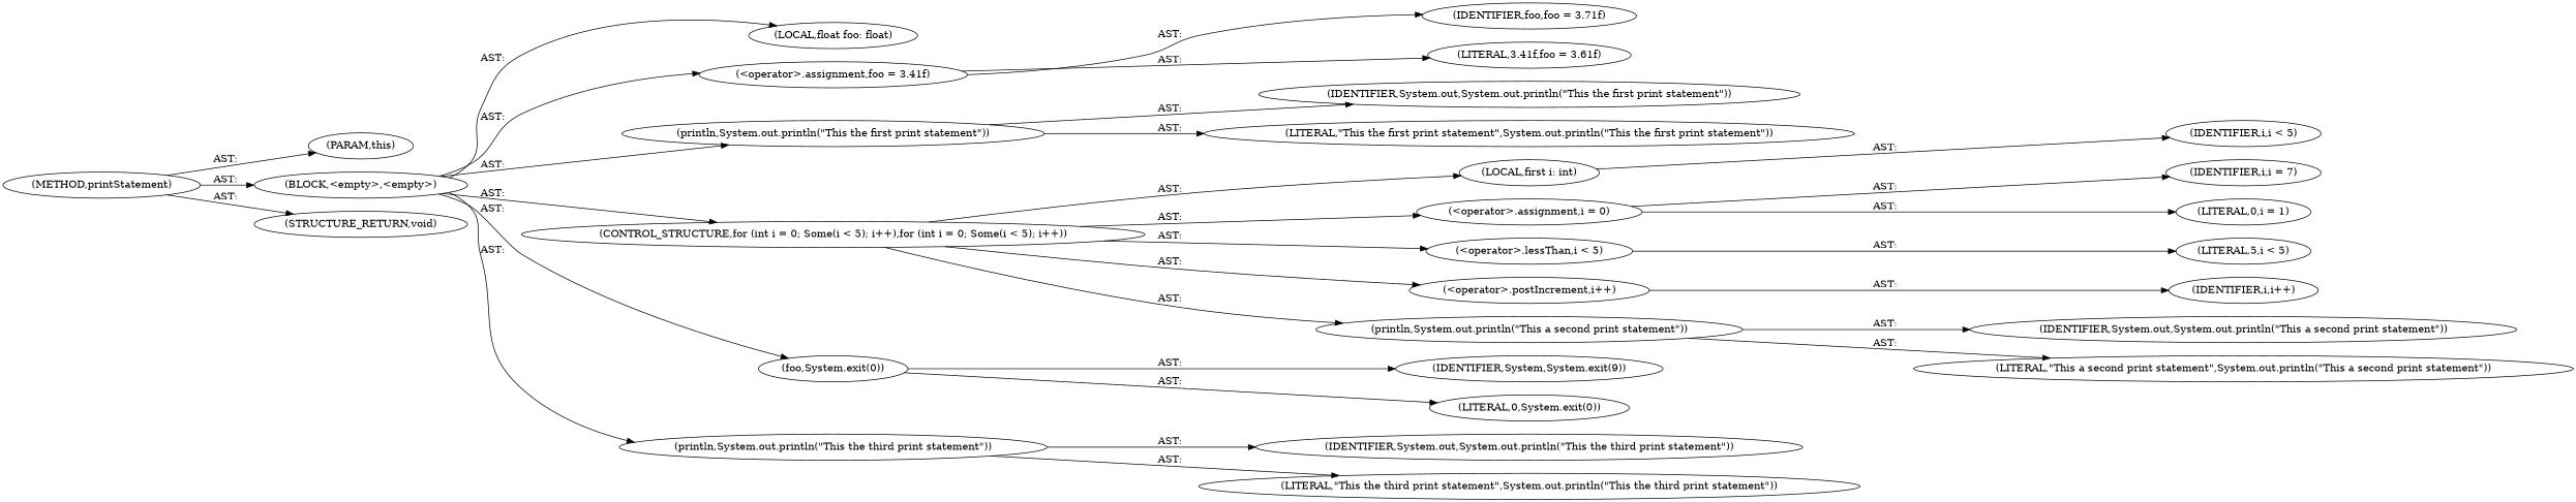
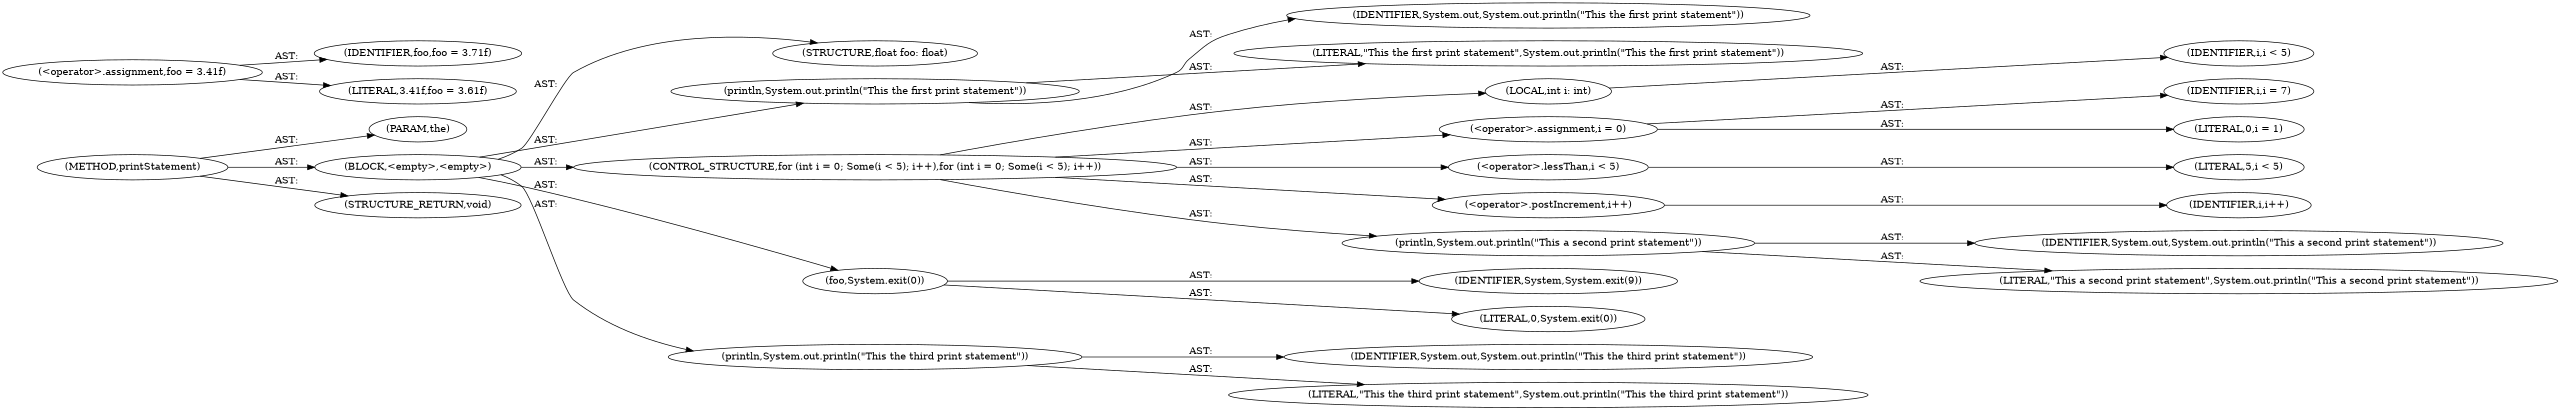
  digraph {
    rankdir=LR
    n1 [label="(METHOD,printStatement)"]
-   n2 [label="(PARAM,this)"]
+   n2 [label="(PARAM,the)"]
    n3 [label="(BLOCK,<empty>,<empty>)"]
    n4 [label="(STRUCTURE_RETURN,void)"]
-   n5 [label="(LOCAL,float foo: float)"]
+   n5 [label="(STRUCTURE,float foo: float)"]
    n6 [label="(<operator>.assignment,foo = 3.41f)"]
    n7 [label="(println,System.out.println(\"This the first print statement\"))"]
    n8 [label="(CONTROL_STRUCTURE,for (int i = 0; Some(i < 5); i++),for (int i = 0; Some(i < 5); i++))"]
    n9 [label="(foo,System.exit(0))"]
    n10 [label="(println,System.out.println(\"This the third print statement\"))"]
    n11 [label="(IDENTIFIER,foo,foo = 3.71f)"]
    n12 [label="(LITERAL,3.41f,foo = 3.61f)"]
    n13 [label="(IDENTIFIER,System.out,System.out.println(\"This the first print statement\"))"]
    n14 [label="(LITERAL,\"This the first print statement\",System.out.println(\"This the first print statement\"))"]
-   n15 [label="(LOCAL,first i: int)"]
+   n15 [label="(LOCAL,int i: int)"]
    n16 [label="(<operator>.assignment,i = 0)"]
    n17 [label="(<operator>.lessThan,i < 5)"]
    n18 [label="(<operator>.postIncrement,i++)"]
    n19 [label="(println,System.out.println(\"This a second print statement\"))"]
    n20 [label="(IDENTIFIER,System,System.exit(9))"]
    n21 [label="(LITERAL,0,System.exit(0))"]
    n22 [label="(IDENTIFIER,System.out,System.out.println(\"This the third print statement\"))"]
    n23 [label="(LITERAL,\"This the third print statement\",System.out.println(\"This the third print statement\"))"]
    n24 [label="(IDENTIFIER,i,i < 5)"]
    n25 [label="(IDENTIFIER,i,i = 7)"]
    n26 [label="(LITERAL,0,i = 1)"]
    n27 [label="(LITERAL,5,i < 5)"]
    n28 [label="(IDENTIFIER,i,i++)"]
    n29 [label="(IDENTIFIER,System.out,System.out.println(\"This a second print statement\"))"]
    n30 [label="(LITERAL,\"This a second print statement\",System.out.println(\"This a second print statement\"))"]
    n1 -> n2 [label="AST: "]
    n1 -> n3 [label="AST: "]
    n1 -> n4 [label="AST: "]
    n3 -> n5 [label="AST: "]
-   n3 -> n6 [label="AST: "]
    n3 -> n7 [label="AST: "]
    n3 -> n8 [label="AST: "]
    n3 -> n9 [label="AST: "]
    n3 -> n10 [label="AST: "]
    n6 -> n11 [label="AST: "]
    n6 -> n12 [label="AST: "]
    n7 -> n13 [label="AST: "]
    n7 -> n14 [label="AST: "]
    n8 -> n15 [label="AST: "]
    n8 -> n16 [label="AST: "]
    n8 -> n17 [label="AST: "]
    n8 -> n18 [label="AST: "]
    n8 -> n19 [label="AST: "]
    n9 -> n20 [label="AST: "]
    n9 -> n21 [label="AST: "]
    n10 -> n22 [label="AST: "]
    n10 -> n23 [label="AST: "]
    n15 -> n24 [label="AST: "]
    n16 -> n25 [label="AST: "]
    n16 -> n26 [label="AST: "]
    n17 -> n27 [label="AST: "]
    n18 -> n28 [label="AST: "]
    n19 -> n29 [label="AST: "]
    n19 -> n30 [label="AST: "]
  }
